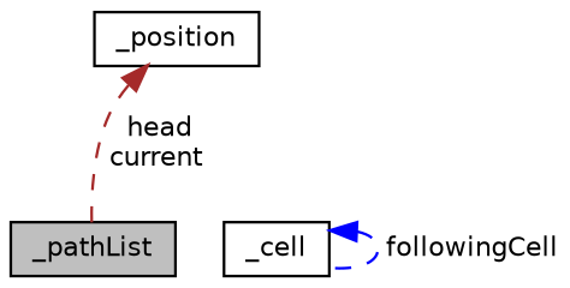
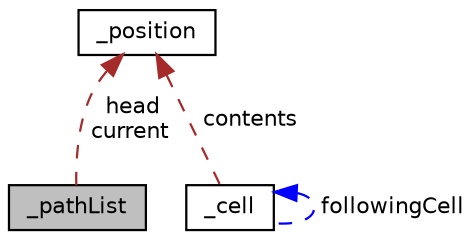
  digraph {
    node [color=black fillcolor=white fontname=Helvetica fontsize=10 shape=record style=filled]
    edge [color=brown dir=back fontname=Helvetica fontsize=10 labelfontname=Helvetica labelfontsize=10 style=dashed]
    n1 [fillcolor=grey75 fontcolor=black height=0.2 label=_pathList width=0.4]
    n2 [height=0.2 label=_cell width=0.4]
    n3 [height=0.2 label=_position width=0.4]
    n2 -> n2 [color=blue label=" followingCell"]
    n3 -> n1 [label=" head\ncurrent"]
+   n3 -> n2 [label=" contents"]
  }
